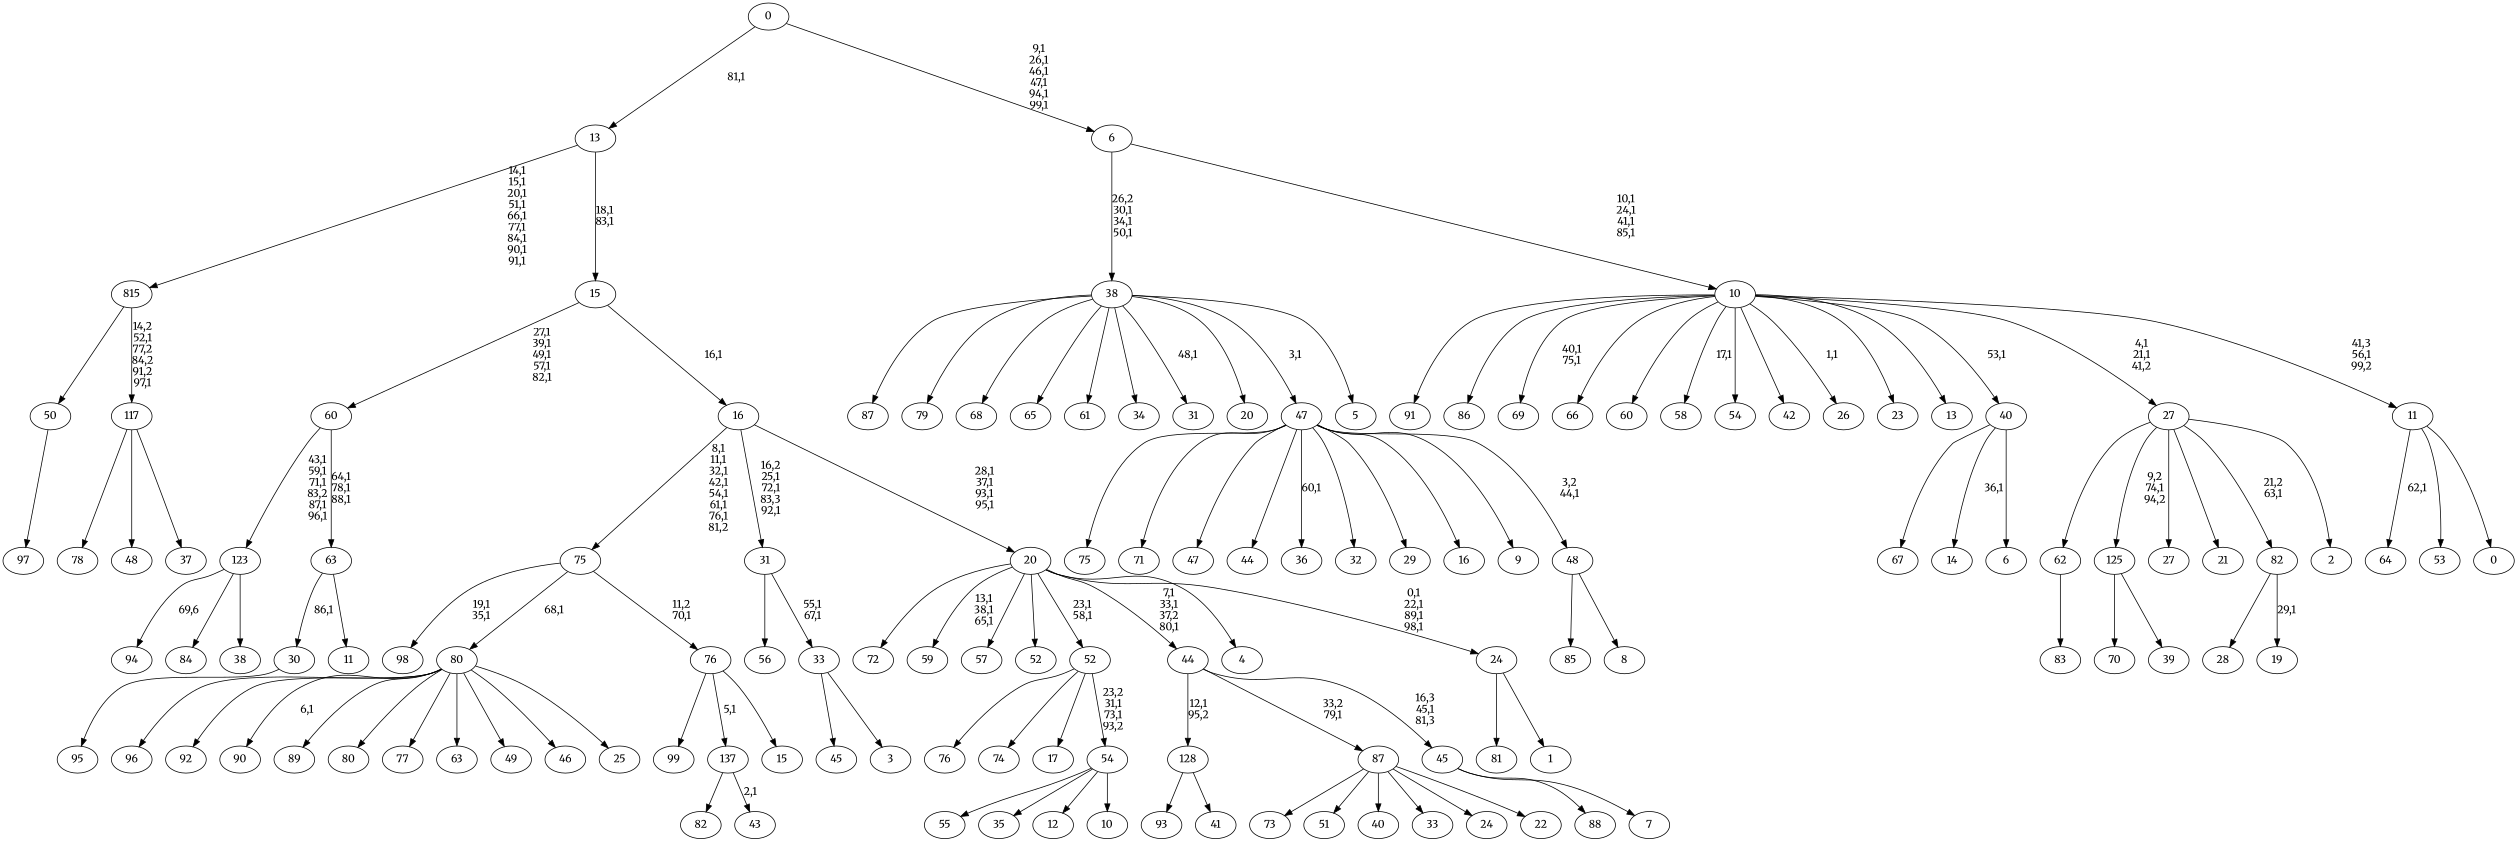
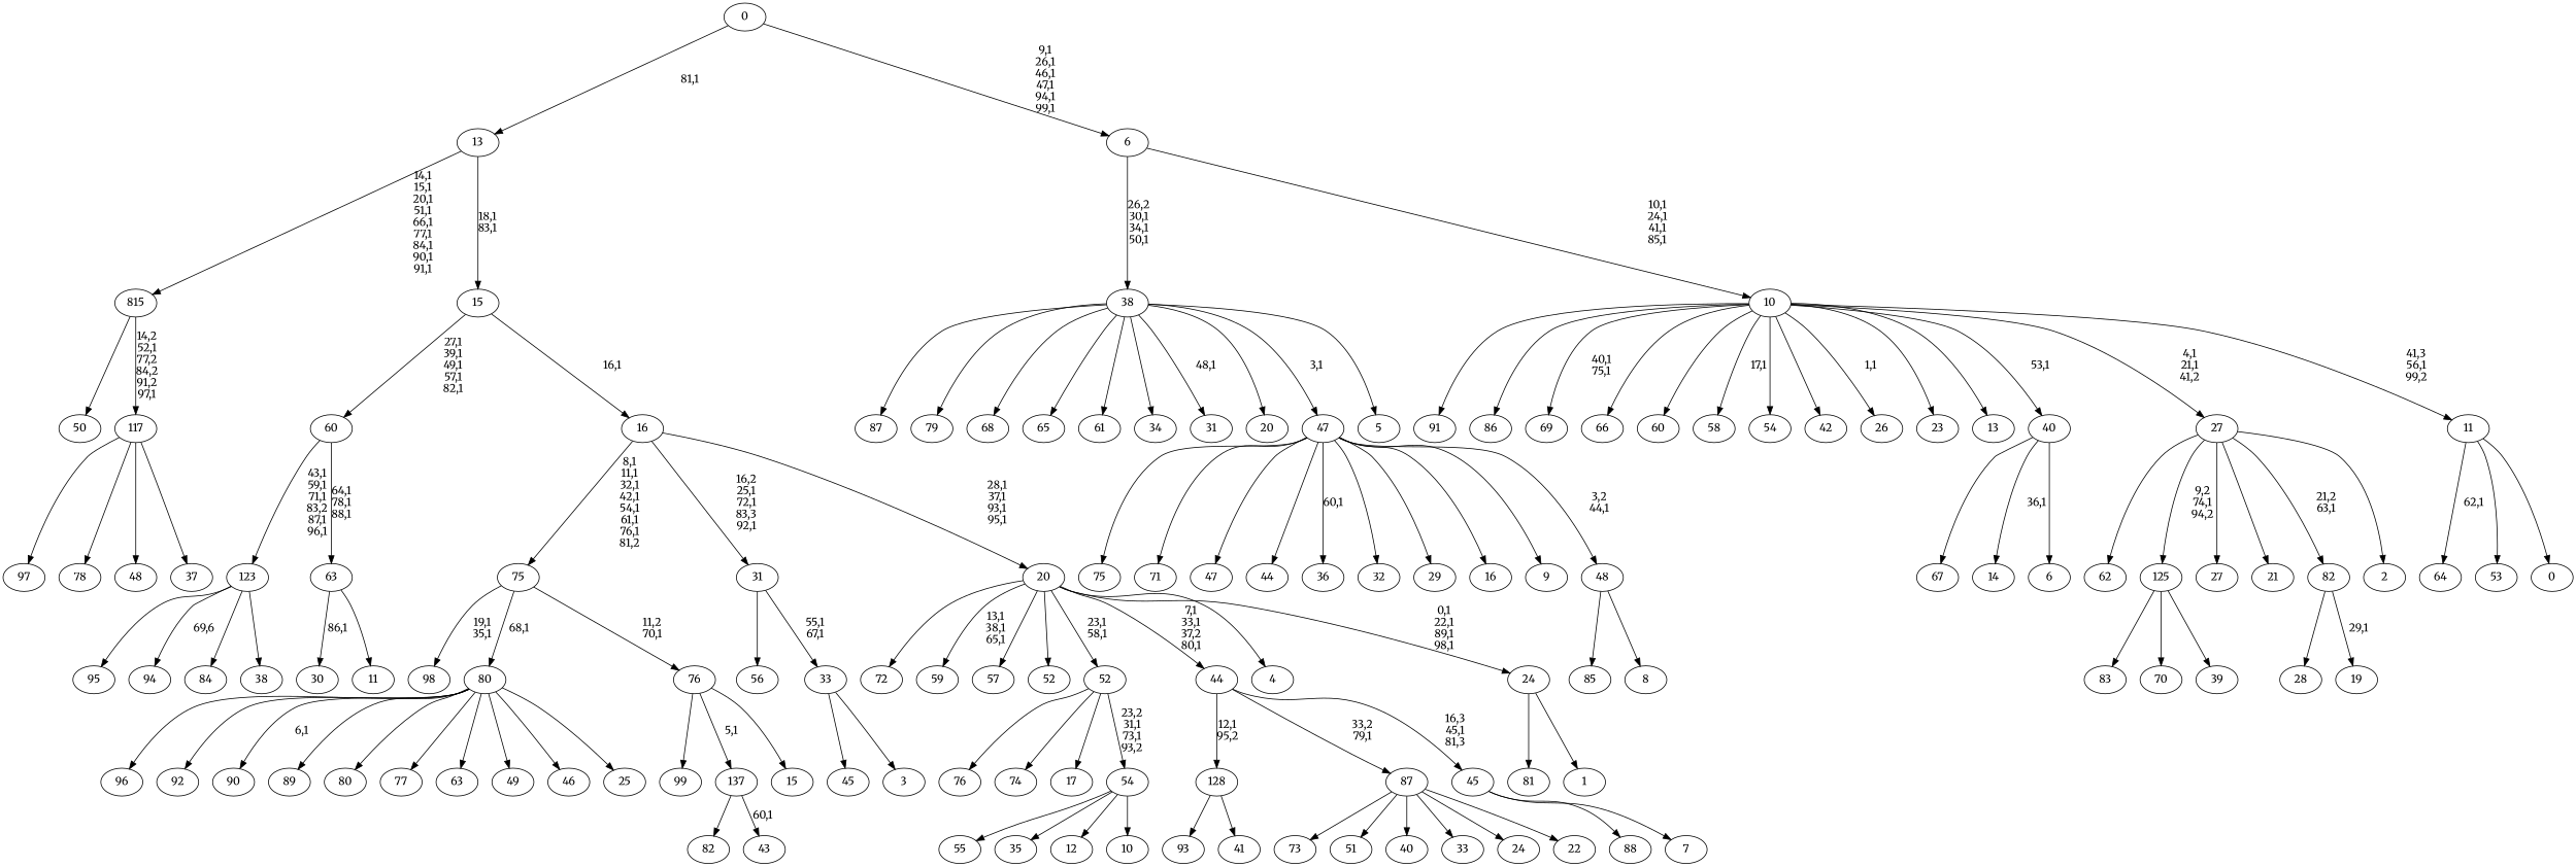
  digraph {
    fontname=Merriweather
    node [fontname=Merriweather]
    edge [fontname=Merriweather]
    n1 [label=99]
    n2 [label=98]
    n3 [label=97]
    n4 [label=96]
    n5 [label=95]
    n6 [label=94]
    n7 [label=93]
    n8 [label=92]
    n9 [label=91]
    n10 [label=90]
    n11 [label=89]
    n12 [label=88]
    n13 [label=87]
    n14 [label=86]
    n15 [label=85]
    n16 [label=84]
    n17 [label=83]
    n18 [label=82]
    n19 [label=81]
    n20 [label=80]
    n21 [label=79]
    n22 [label=78]
    n23 [label=77]
    n24 [label=76]
    n25 [label=75]
    n26 [label=74]
    n27 [label=73]
    n28 [label=72]
    n29 [label=71]
    n30 [label=70]
    n31 [label=69]
    n32 [label=68]
    n33 [label=67]
    n34 [label=66]
    n35 [label=65]
    n36 [label=64]
    n37 [label=63]
    n38 [label=62]
    n39 [label=61]
    n40 [label=60]
    n41 [label=59]
    n42 [label=58]
    n43 [label=57]
    n44 [label=56]
    n45 [label=55]
    n46 [label=54]
    n47 [label=53]
    n48 [label=52]
    n49 [label=51]
    n50 [label=50]
    n51 [label=49]
    n52 [label=48]
    n53 [label=47]
    n54 [label=46]
    n55 [label=45]
    n56 [label=44]
    n57 [label=43]
    n58 [label=137]
    n59 [label=42]
    n60 [label=41]
    128
    n62 [label=40]
    n63 [label=39]
    125
    n65 [label=38]
    123
    n67 [label=37]
    117
    n69 [label=815]
    n70 [label=36]
    n71 [label=35]
    n72 [label=34]
    n73 [label=33]
    n74 [label=32]
    n75 [label=31]
    n76 [label=30]
    n77 [label=29]
    n78 [label=28]
    n79 [label=27]
    n80 [label=26]
    n81 [label=25]
    n82 [label=24]
    n83 [label=23]
    n84 [label=22]
    87
    n86 [label=21]
    n87 [label=20]
    n88 [label=19]
    82
    80
    n91 [label=17]
    n92 [label=16]
    n93 [label=15]
    76
    75
    n96 [label=14]
    n97 [label=13]
    n98 [label=12]
    n99 [label=11]
    63
    60
    n102 [label=10]
    54
    52
    n105 [label=9]
    n106 [label=8]
    48
    47
    n109 [label=7]
    45
    44
    n112 [label=6]
    40
    n114 [label=5]
    38
    n116 [label=4]
    n117 [label=3]
    33
    31
    n120 [label=2]
    27
    n122 [label=1]
    24
    20
    16
    15
    13
    n128 [label=0]
    11
    10
    6
    0
    n58 -> n18
-   n58 -> n57 [label="2,1"]
+   n58 -> n57 [label="60,1"]
    128 -> n7
    128 -> n60
-   n38 -> n17
+   125 -> n17
    125 -> n30
    125 -> n63
-   n76 -> n5
+   123 -> n5
    123 -> n6 [label="69,6"]
    123 -> n16
    123 -> n65
-   n50 -> n3
+   117 -> n3
    117 -> n22
    117 -> n52
    117 -> n67
    n69 -> n50
    n69 -> 117 [label="14,2\n52,1\n77,2\n84,2\n91,2\n97,1"]
    87 -> n27
    87 -> n49
    87 -> n62
    87 -> n73
    87 -> n82
    87 -> n84
    82 -> n78
    82 -> n88 [label="29,1"]
    80 -> n4
    80 -> n8
    80 -> n10 [label="6,1"]
    80 -> n11
    80 -> n20
    80 -> n23
    80 -> n37
    80 -> n51
    80 -> n54
    80 -> n81
    76 -> n1
    76 -> n58 [label="5,1"]
    76 -> n93
    75 -> n2 [label="19,1\n35,1"]
    75 -> 80 [label="68,1"]
    75 -> 76 [label="11,2\n70,1"]
    63 -> n76 [label="86,1"]
    63 -> n99
    60 -> 123 [label="43,1\n59,1\n71,1\n83,2\n87,1\n96,1"]
    60 -> 63 [label="64,1\n78,1\n88,1"]
    54 -> n45
    54 -> n71
    54 -> n98
    54 -> n102
    52 -> n24
    52 -> n26
    52 -> n91
    52 -> 54 [label="23,2\n31,1\n73,1\n93,2"]
    48 -> n15
    48 -> n106
    47 -> n25
    47 -> n29
    47 -> n53
    47 -> n56
    47 -> n70 [label="60,1"]
    47 -> n74
    47 -> n77
    47 -> n92
    47 -> n105
    47 -> 48 [label="3,2\n44,1"]
    45 -> n12
    45 -> n109
    44 -> 128 [label="12,1\n95,2"]
    44 -> 87 [label="33,2\n79,1"]
    44 -> 45 [label="16,3\n45,1\n81,3"]
    40 -> n33
    40 -> n96 [label="36,1"]
    40 -> n112
    38 -> n13
    38 -> n21
    38 -> n32
    38 -> n35
    38 -> n39
    38 -> n72
    38 -> n75 [label="48,1"]
    38 -> n87
    38 -> 47 [label="3,1"]
    38 -> n114
    33 -> n55
    33 -> n117
    31 -> n44
    31 -> 33 [label="55,1\n67,1"]
    27 -> n38
    27 -> 125 [label="9,2\n74,1\n94,2"]
    27 -> n79
    27 -> n86
    27 -> 82 [label="21,2\n63,1"]
    27 -> n120
    24 -> n19
    24 -> n122
    20 -> n28
    20 -> n41 [label="13,1\n38,1\n65,1"]
    20 -> n43
    20 -> n48
    20 -> 52 [label="23,1\n58,1"]
    20 -> 44 [label="7,1\n33,1\n37,2\n80,1"]
    20 -> n116
    20 -> 24 [label="0,1\n22,1\n89,1\n98,1"]
    16 -> 75 [label="8,1\n11,1\n32,1\n42,1\n54,1\n61,1\n76,1\n81,2"]
    16 -> 31 [label="16,2\n25,1\n72,1\n83,3\n92,1"]
    16 -> 20 [label="28,1\n37,1\n93,1\n95,1"]
    15 -> 60 [label="27,1\n39,1\n49,1\n57,1\n82,1"]
    15 -> 16 [label="16,1"]
    13 -> n69 [label="14,1\n15,1\n20,1\n51,1\n66,1\n77,1\n84,1\n90,1\n91,1"]
    13 -> 15 [label="18,1\n83,1"]
    11 -> n36 [label="62,1"]
    11 -> n47
    11 -> n128
    10 -> n9
    10 -> n14
    10 -> n31 [label="40,1\n75,1"]
    10 -> n34
    10 -> n40
    10 -> n42 [label="17,1"]
    10 -> n46
    10 -> n59
    10 -> n80 [label="1,1"]
    10 -> n83
    10 -> n97
    10 -> 40 [label="53,1"]
    10 -> 27 [label="4,1\n21,1\n41,2"]
    10 -> 11 [label="41,3\n56,1\n99,2"]
    6 -> 38 [label="26,2\n30,1\n34,1\n50,1"]
    6 -> 10 [label="10,1\n24,1\n41,1\n85,1"]
    0 -> 13 [label="81,1"]
    0 -> 6 [label="9,1\n26,1\n46,1\n47,1\n94,1\n99,1"]
  }
